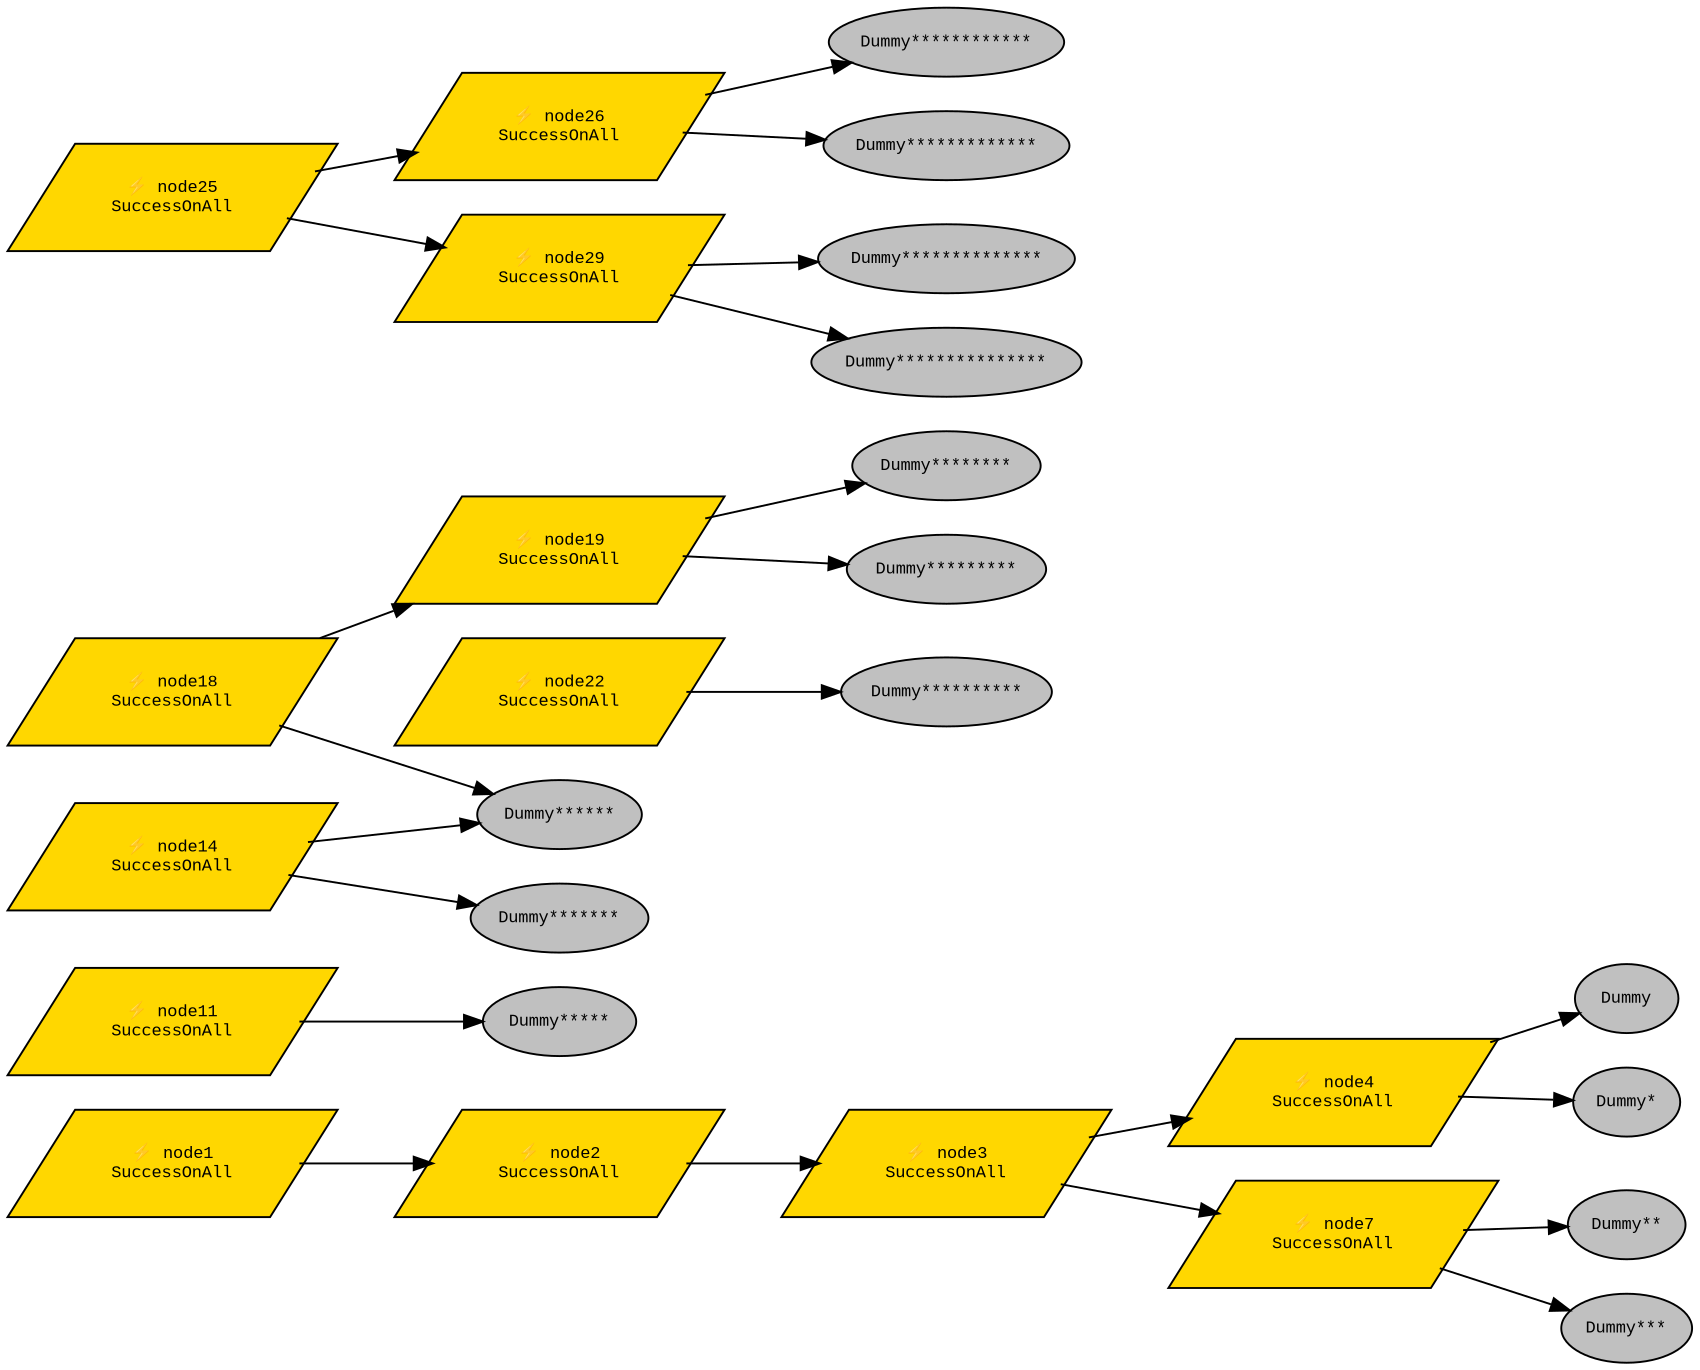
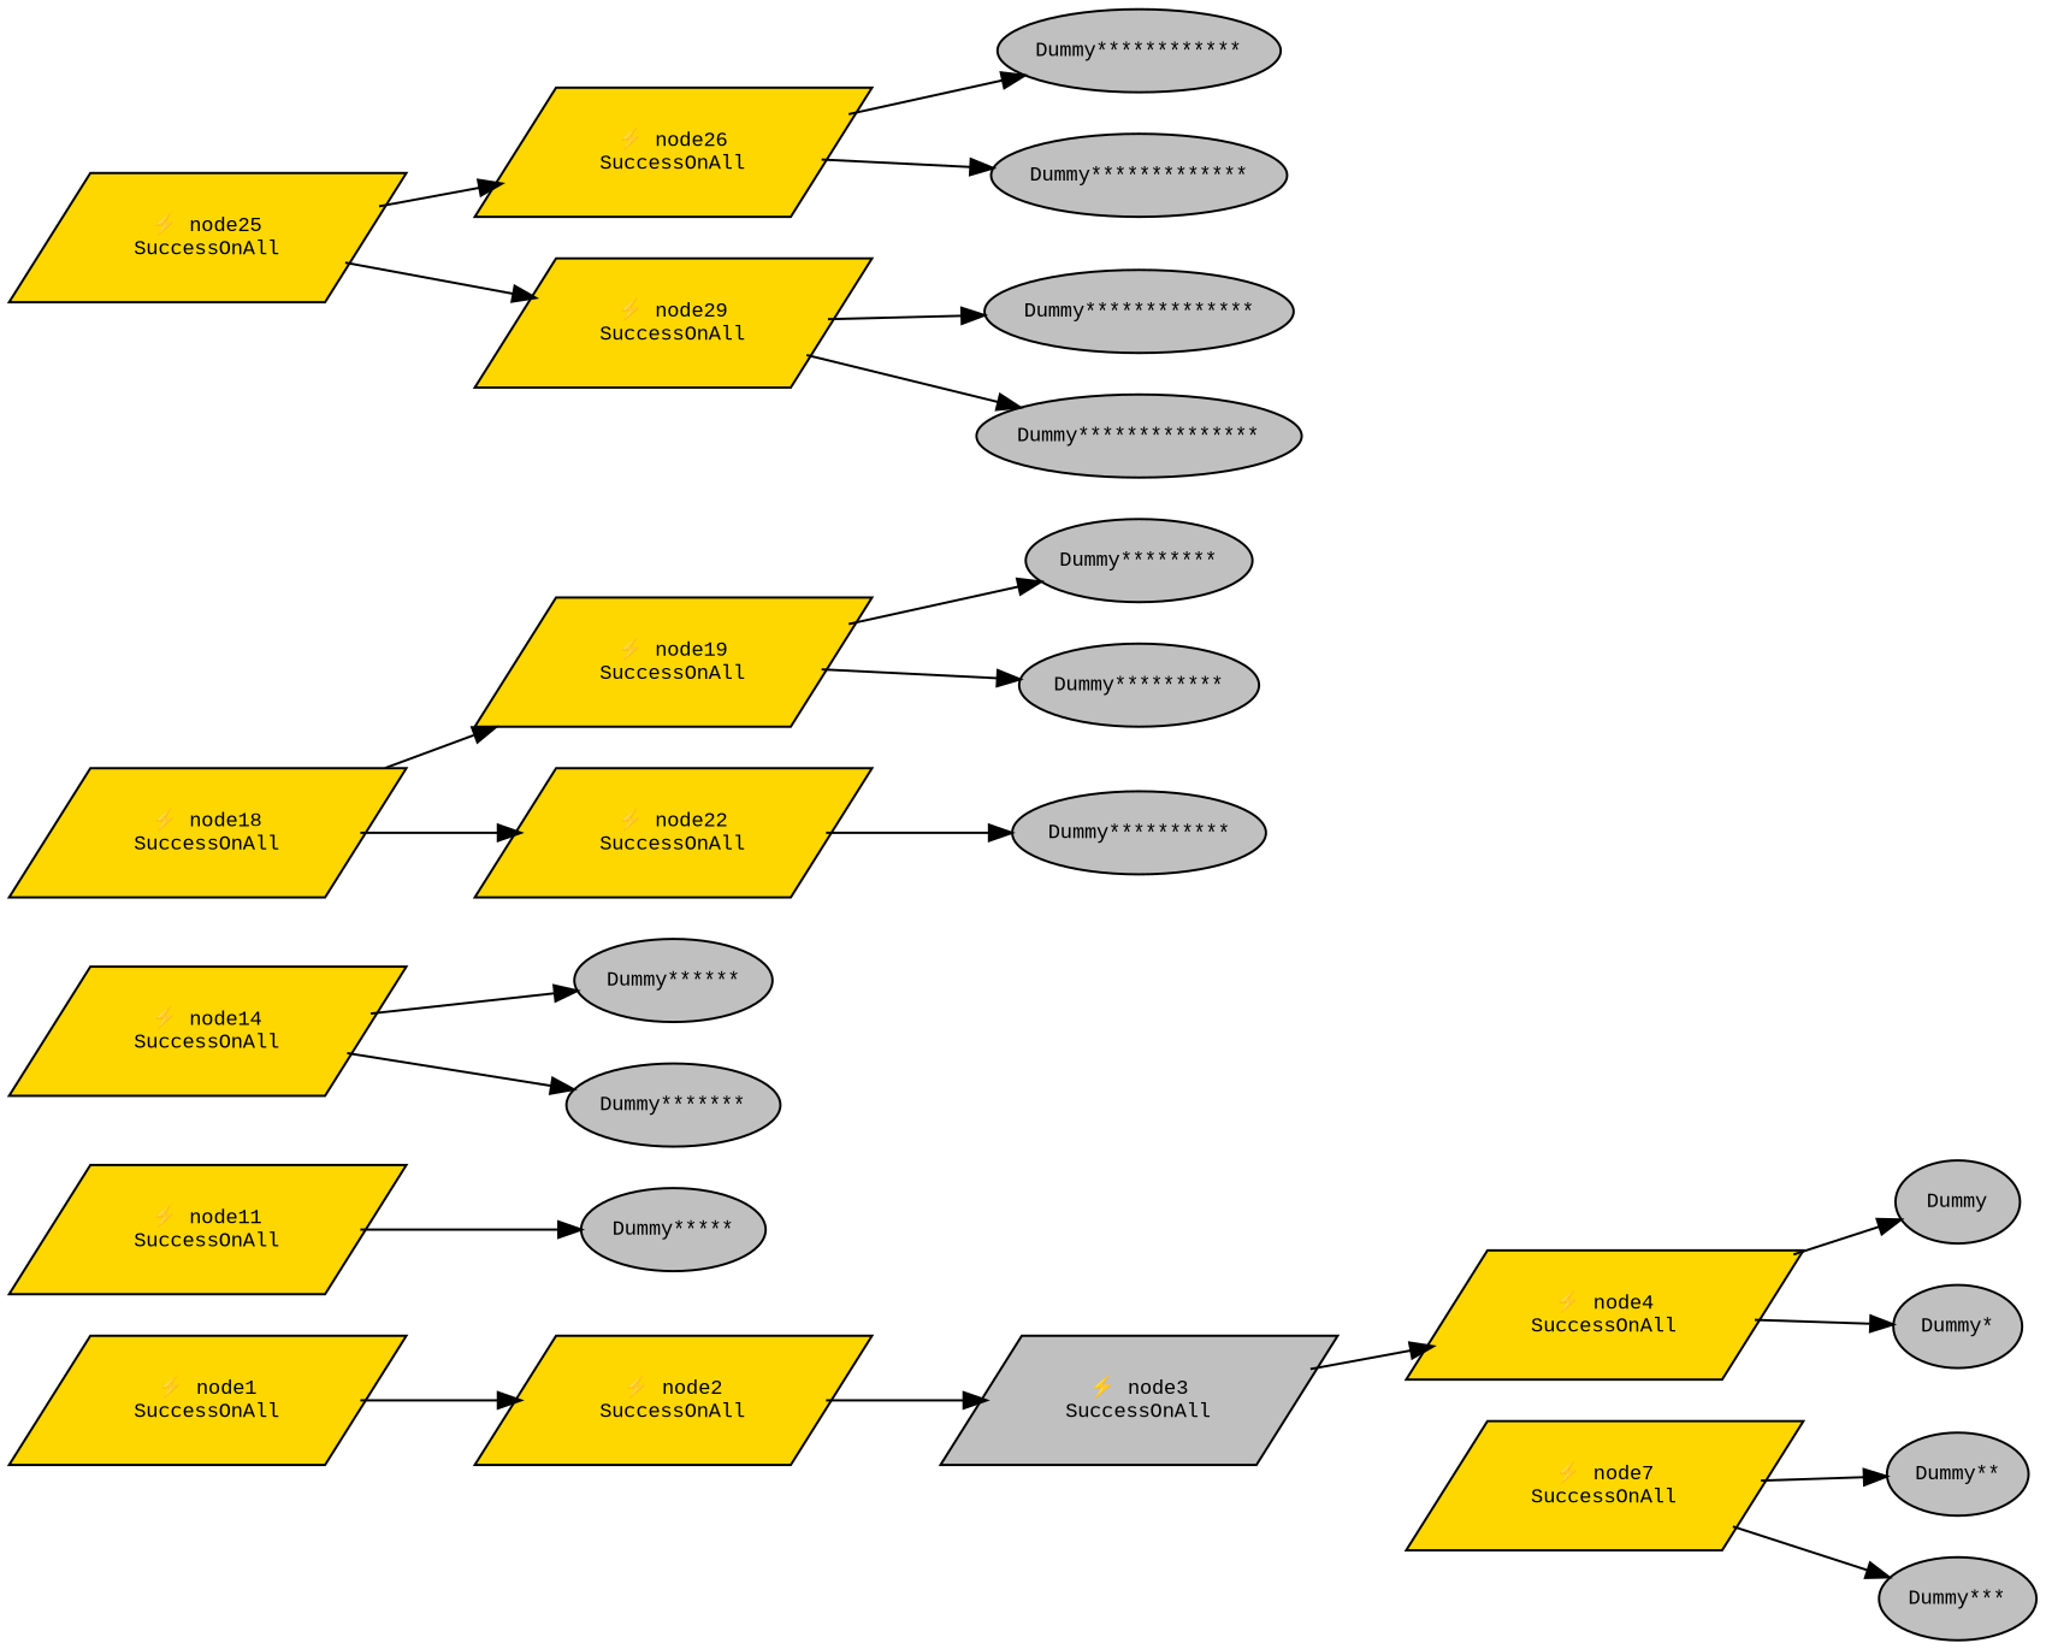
  digraph {
    fontname="Liberation Mono"
    ordering=out
    rankdir=LR
    node [fillcolor=gray fontcolor=black fontname="Liberation Mono" fontsize=9 shape=ellipse style=filled]
    edge [fontname="Liberation Mono"]
    n1 [fillcolor=gold label="⚡ node1\nSuccessOnAll" shape=parallelogram]
    n2 [fillcolor=gold label="⚡ node2\nSuccessOnAll" shape=parallelogram]
-   n3 [fillcolor=gold label="⚡ node3\nSuccessOnAll" shape=parallelogram]
+   n3 [label="⚡ node3\nSuccessOnAll" shape=parallelogram]
    n4 [fillcolor=gold label="⚡ node4\nSuccessOnAll" shape=parallelogram]
    n5 [fillcolor=gold label="⚡ node7\nSuccessOnAll" shape=parallelogram]
    n6 [label=Dummy]
    n7 [label="Dummy*"]
    n8 [label="Dummy**"]
    n9 [label="Dummy***"]
    n10 [fillcolor=gold label="⚡ node11\nSuccessOnAll" shape=parallelogram]
    n11 [label="Dummy*****"]
    n12 [fillcolor=gold label="⚡ node14\nSuccessOnAll" shape=parallelogram]
    n13 [label="Dummy******"]
    n14 [label="Dummy*******"]
    n15 [fillcolor=gold label="⚡ node18\nSuccessOnAll" shape=parallelogram]
    n16 [fillcolor=gold label="⚡ node19\nSuccessOnAll" shape=parallelogram]
    n17 [fillcolor=gold label="⚡ node22\nSuccessOnAll" shape=parallelogram]
    n18 [fillcolor=gold label="⚡ node25\nSuccessOnAll" shape=parallelogram]
    n19 [fillcolor=gold label="⚡ node26\nSuccessOnAll" shape=parallelogram]
    n20 [fillcolor=gold label="⚡ node29\nSuccessOnAll" shape=parallelogram]
    n21 [label="Dummy********"]
    n22 [label="Dummy*********"]
    n23 [label="Dummy**********"]
    n24 [label="Dummy************"]
    n25 [label="Dummy*************"]
    n26 [label="Dummy**************"]
    n27 [label="Dummy***************"]
    n1 -> n2
    n2 -> n3
    n3 -> n4
-   n3 -> n5
    n4 -> n6
    n4 -> n7
    n5 -> n8
    n5 -> n9
    n10 -> n11
    n12 -> n13
    n12 -> n14
    n15 -> n16
-   n15 -> n13
+   n15 -> n17
    n16 -> n21
    n16 -> n22
    n17 -> n23
    n18 -> n19
    n18 -> n20
    n19 -> n24
    n19 -> n25
    n20 -> n26
    n20 -> n27
  }
